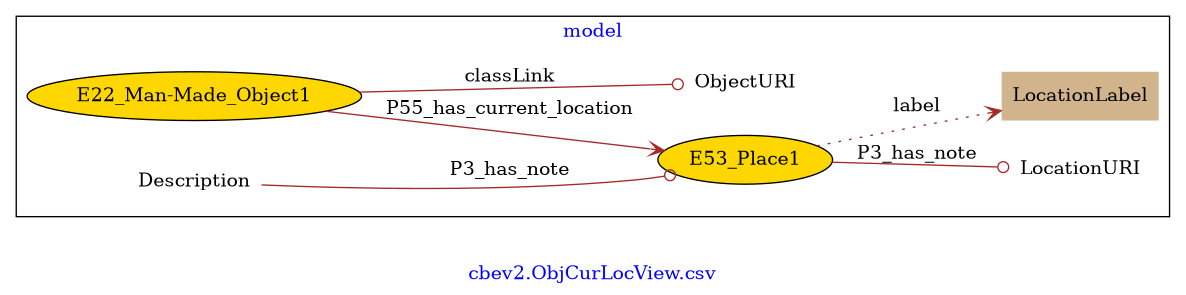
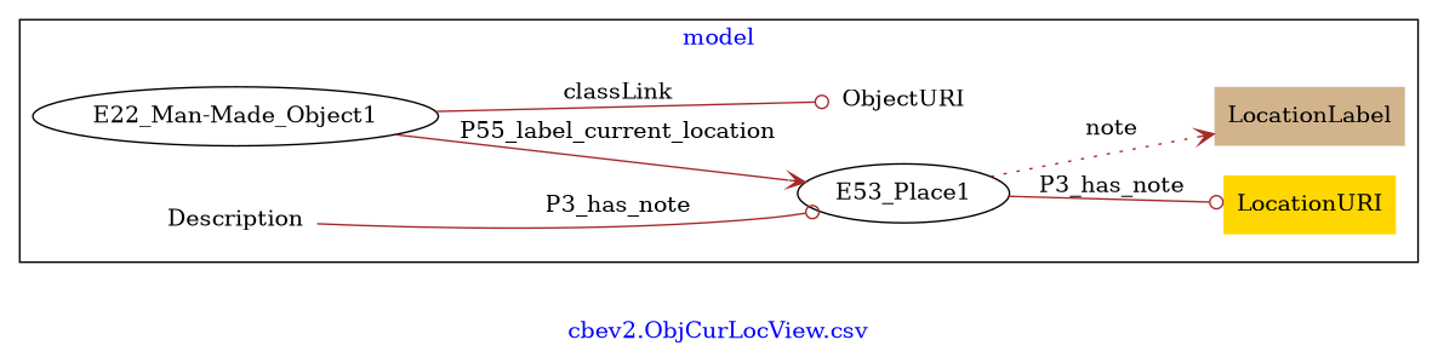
  digraph {
    fontcolor=blue
    label="cbev2.ObjCurLocView.csv"
    rankdir=LR
    remincross=true
    node [color=black fillcolor=white style=filled shape=plaintext]
    edge [arrowhead=odot color=brown fontcolor=black style=solid]
-   n1 [fillcolor=gold label="E22_Man-Made_Object1" shape=""]
-   n2 [fillcolor=gold label=E53_Place1 shape=""]
+   n1 [label="E22_Man-Made_Object1" shape=""]
+   n2 [label=E53_Place1 shape=""]
    n3 [color=brown label=ObjectURI]
    n4 [color=brown label=Description]
-   n5 [label=LocationURI]
+   n5 [fillcolor=gold label=LocationURI]
    n6 [fillcolor=tan label=LocationLabel]
    subgraph cluster_1 {
      label=model
      n1
      n2
      n3
      n4
      n5
      n6
    }
-   n1 -> n2 [arrowhead=vee label=P55_has_current_location]
+   n1 -> n2 [arrowhead=vee label=P55_label_current_location]
    n1 -> n3 [label=classLink]
    n2 -> n5 [label=P3_has_note]
-   n2 -> n6 [arrowhead=vee label=label style=dotted]
+   n2 -> n6 [arrowhead=vee label=note style=dotted]
    n4 -> n2 [label=P3_has_note]
  }
